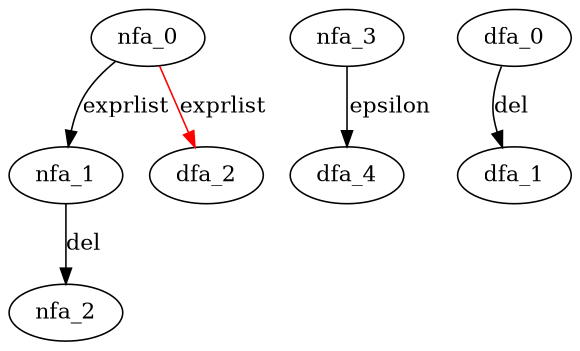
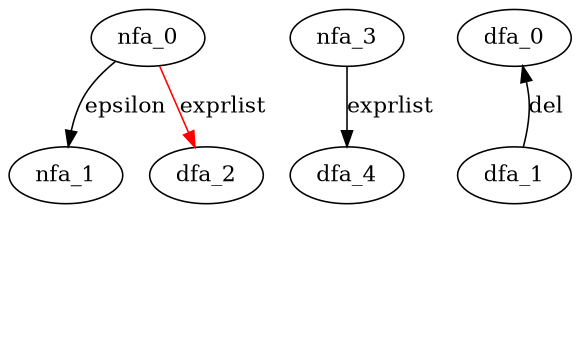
  digraph {
    nfa_0
    nfa_1
-   nfa_2
    nfa_3
    n5 [label=dfa_4]
    dfa_0
    dfa_1
    dfa_2
    subgraph sub_1 {
      nfa_0
      nfa_1
-     nfa_2
      nfa_3
      n5
    }
    subgraph sub_2 {
      dfa_0
      dfa_1
      dfa_2
    }
-   nfa_0 -> nfa_1 [label=exprlist]
+   nfa_0 -> nfa_1 [label=epsilon]
    nfa_0 -> dfa_2 [color=red label=exprlist]
-   nfa_1 -> nfa_2 [label=del]
-   nfa_3 -> n5 [label=epsilon]
-   dfa_0 -> dfa_1 [label=del]
+   nfa_3 -> n5 [label=exprlist]
+   dfa_1 -> dfa_0 [label=del]
  }
